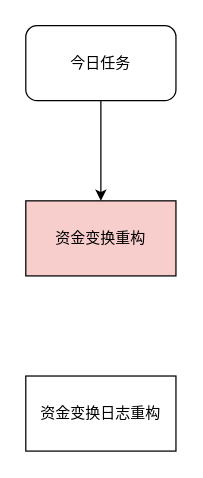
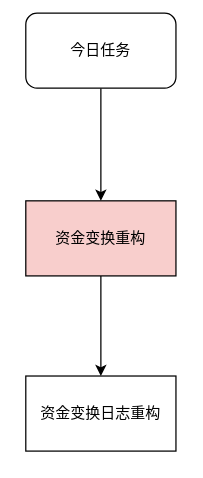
  <mxCell id="0" />
  <mxCell id="1" parent="0" />
  <mxCell id="2" value="" style="edgeStyle=orthogonalEdgeStyle;rounded=0;orthogonalLoop=1;jettySize=auto;html=1;" edge="1" parent="1" source="3"><mxGeometry relative="1" as="geometry"><mxPoint x="80" y="160" as="targetPoint" /></mxGeometry></mxCell>
- <mxCell id="3" value="今日任务" style="rounded=1;whiteSpace=wrap;html=1;" vertex="1" parent="1"><mxGeometry x="20" y="20" width="120" height="60" as="geometry" /></mxCell>
+ <mxCell id="3" value="今日任务" style="rounded=1;whiteSpace=wrap;html=1;" vertex="1" parent="1"><mxGeometry x="20" y="10" width="120" height="60" as="geometry" /></mxCell>
+ <mxCell id="4" value="" style="edgeStyle=orthogonalEdgeStyle;rounded=0;orthogonalLoop=1;jettySize=auto;html=1;" edge="1" parent="1" source="5" target="6"><mxGeometry relative="1" as="geometry" /></mxCell>
  <mxCell id="5" value="资金变换重构" style="rounded=0;whiteSpace=wrap;html=1;fillColor=#f8cecc;" vertex="1" parent="1"><mxGeometry x="20" y="160" width="120" height="60" as="geometry" /></mxCell>
  <mxCell id="6" value="资金变换日志重构" style="whiteSpace=wrap;html=1;rounded=0;" vertex="1" parent="1"><mxGeometry x="20" y="300" width="120" height="60" as="geometry" /></mxCell>
